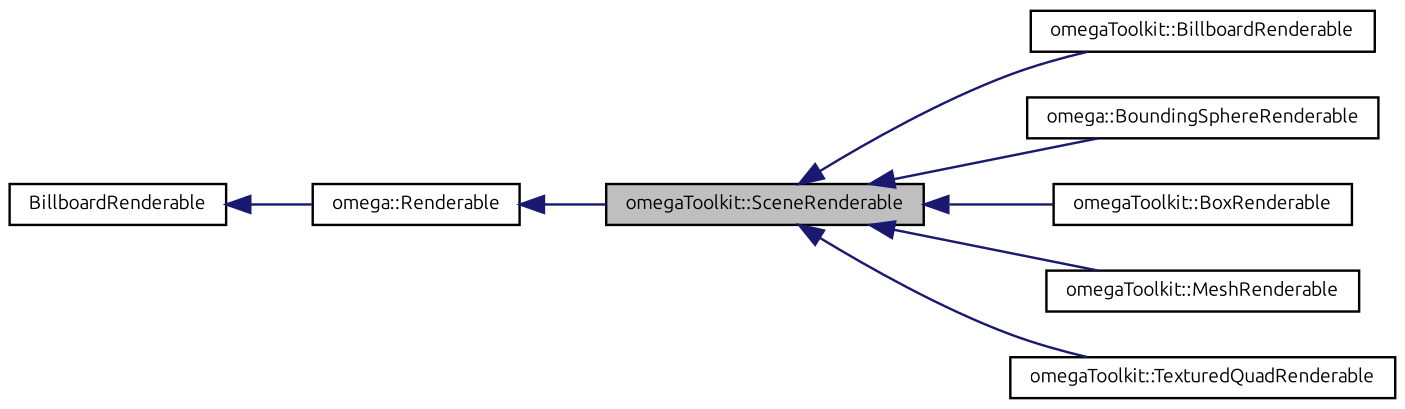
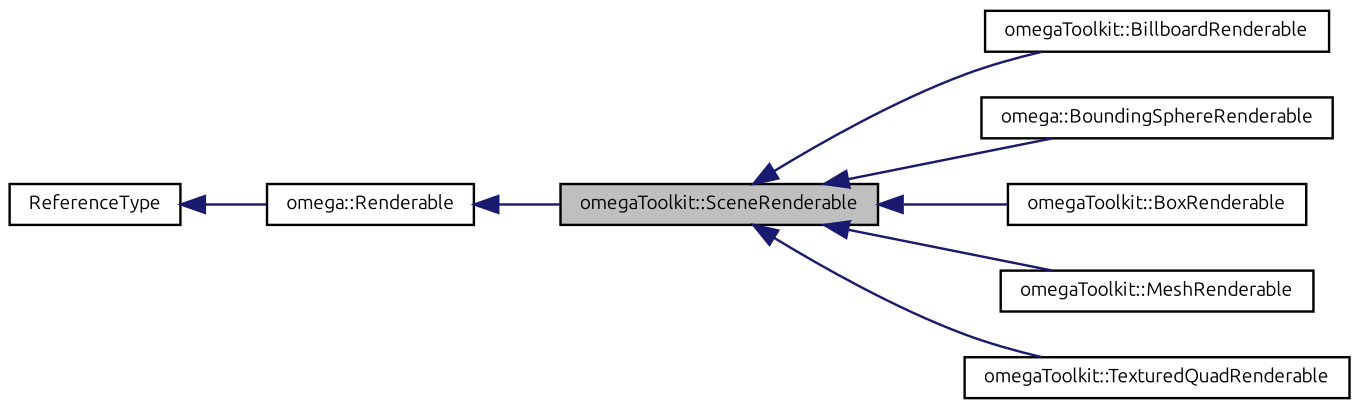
  digraph {
    fontname=Ubuntu
    rankdir=LR
    node [color=black fontname=Ubuntu fontsize=8 shape=record]
    edge [color=midnightblue dir=back fontname=Ubuntu fontsize=8 labelfontname="FreeSans.ttf" labelfontsize=8 style=solid]
    n1 [fillcolor=grey75 fontcolor=black height=0.2 label="omegaToolkit::SceneRenderable" style=filled width=0.4]
    n2 [height=0.2 label="omegaToolkit::BillboardRenderable" width=0.4]
    n3 [height=0.2 label="omega::BoundingSphereRenderable" width=0.4]
    n4 [height=0.2 label="omegaToolkit::BoxRenderable" width=0.4]
    n5 [height=0.2 label="omegaToolkit::MeshRenderable" width=0.4]
    n6 [height=0.2 label="omegaToolkit::TexturedQuadRenderable" width=0.4]
    n7 [height=0.2 label="omega::Renderable" width=0.4]
-   n8 [height=0.2 label=BillboardRenderable width=0.4]
+   n8 [height=0.2 label=ReferenceType width=0.4]
    n1 -> n2
    n1 -> n3
    n1 -> n4
    n1 -> n5
    n1 -> n6
    n7 -> n1
    n8 -> n7
  }
